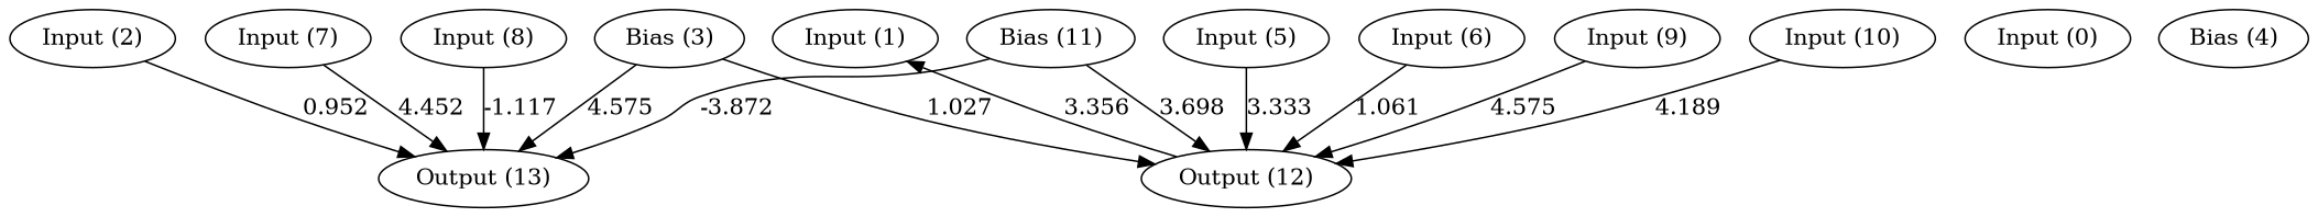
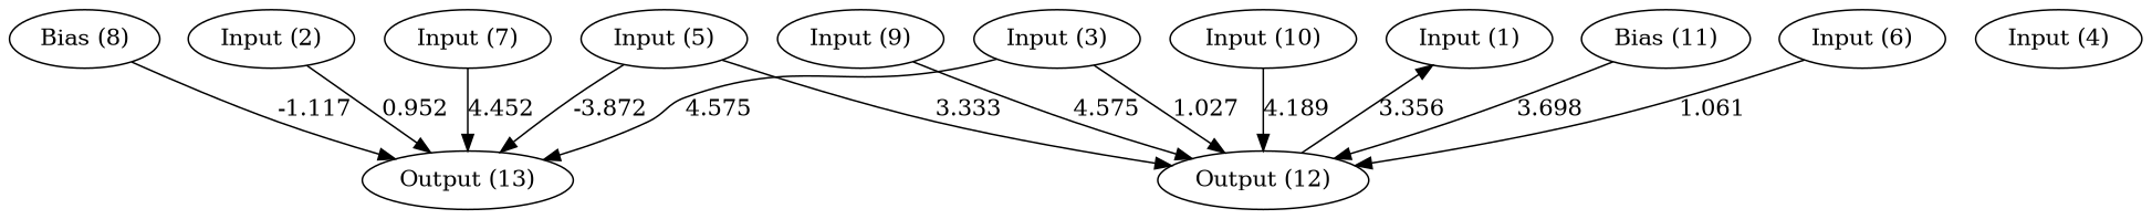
  digraph {
    n1 [label="Bias (11)"]
-   n2 [label="Input (0)"]
    n3 [label="Input (1)"]
    n4 [label="Input (2)"]
-   n5 [label="Bias (3)"]
-   n6 [label="Bias (4)"]
+   n5 [label="Input (3)"]
+   n6 [label="Input (4)"]
    n7 [label="Input (5)"]
    n8 [label="Input (6)"]
    n9 [label="Input (7)"]
-   n10 [label="Input (8)"]
+   n10 [label="Bias (8)"]
    n11 [label="Input (9)"]
    n12 [label="Input (10)"]
    n13 [label="Output (12)"]
    n14 [label="Output (13)"]
    subgraph sub_1 {
      rank=same
      n1
-     n2
      n3
      n4
      n5
      n6
      n7
      n8
      n9
      n10
      n11
      n12
    }
    subgraph sub_2 {
      rank=same
      n13
      n14
    }
    n1 -> n13 [label=3.698]
-   n1 -> n14 [label=-3.872]
+   n7 -> n14 [label=-3.872]
    n4 -> n14 [label=0.952]
    n5 -> n13 [label=1.027]
    n5 -> n14 [label=4.575]
    n7 -> n13 [label=3.333]
    n8 -> n13 [label=1.061]
    n9 -> n14 [label=4.452]
    n10 -> n14 [label=-1.117]
    n11 -> n13 [label=4.575]
    n12 -> n13 [label=4.189]
    n13 -> n3 [label=3.356]
  }
